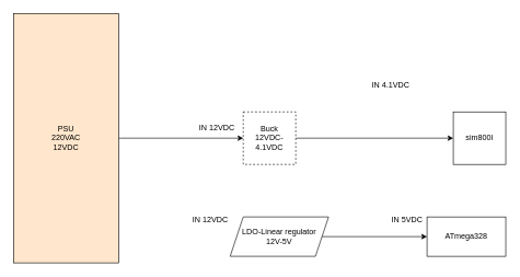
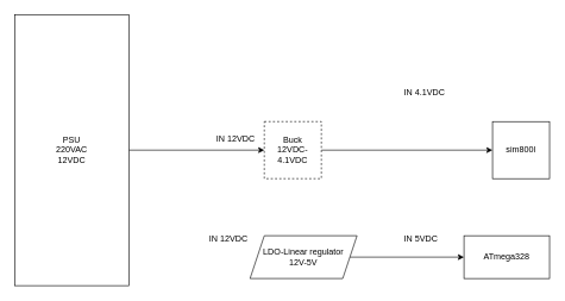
  <mxCell id="0" />
  <mxCell id="1" parent="0" />
  <mxCell id="2" style="edgeStyle=orthogonalEdgeStyle;rounded=0;orthogonalLoop=1;jettySize=auto;html=1;entryX=0;entryY=0.5;entryDx=0;entryDy=0;" parent="1" source="3" target="7" edge="1"><mxGeometry relative="1" as="geometry"><mxPoint x="300" y="210" as="targetPoint" /></mxGeometry></mxCell>
- <mxCell id="3" value="PSU&lt;div&gt;220VAC&lt;/div&gt;&lt;div&gt;12VDC&lt;/div&gt;" style="rounded=0;whiteSpace=wrap;html=1;fillColor=#ffe6cc;" parent="1" vertex="1"><mxGeometry x="20" y="20" width="160" height="380" as="geometry" /></mxCell>
+ <mxCell id="3" value="PSU&lt;div&gt;220VAC&lt;/div&gt;&lt;div&gt;12VDC&lt;/div&gt;" style="rounded=0;whiteSpace=wrap;html=1;" parent="1" vertex="1"><mxGeometry x="20" y="20" width="160" height="380" as="geometry" /></mxCell>
  <mxCell id="4" value="ATmega328" style="rounded=0;whiteSpace=wrap;html=1;" parent="1" vertex="1"><mxGeometry x="650" y="330" width="120" height="60" as="geometry" /></mxCell>
  <mxCell id="5" value="sim800l" style="whiteSpace=wrap;html=1;aspect=fixed;" parent="1" vertex="1"><mxGeometry x="690" y="170" width="80" height="80" as="geometry" /></mxCell>
  <mxCell id="6" style="edgeStyle=orthogonalEdgeStyle;rounded=0;orthogonalLoop=1;jettySize=auto;html=1;exitX=1;exitY=0.5;exitDx=0;exitDy=0;entryX=0;entryY=0.5;entryDx=0;entryDy=0;" parent="1" source="7" target="5" edge="1"><mxGeometry relative="1" as="geometry" /></mxCell>
  <mxCell id="7" value="Buck&lt;div&gt;12VDC-4.1VDC&lt;/div&gt;" style="whiteSpace=wrap;html=1;aspect=fixed;dashed=1;" parent="1" vertex="1"><mxGeometry x="370" y="170" width="80" height="80" as="geometry" /></mxCell>
  <mxCell id="8" value="IN 4.1VDC" style="text;html=1;align=center;verticalAlign=middle;whiteSpace=wrap;rounded=0;" parent="1" vertex="1"><mxGeometry x="565" y="115" width="60" height="30" as="geometry" /></mxCell>
- <mxCell id="9" value="IN 5VDC" style="text;html=1;align=center;verticalAlign=middle;whiteSpace=wrap;rounded=0;" parent="1" vertex="1"><mxGeometry x="590" y="320" width="60" height="30" as="geometry" /></mxCell>
+ <mxCell id="9" value="IN 5VDC" style="text;html=1;align=center;verticalAlign=middle;whiteSpace=wrap;rounded=0;" parent="1" vertex="1"><mxGeometry x="560" y="320" width="60" height="30" as="geometry" /></mxCell>
  <mxCell id="10" style="edgeStyle=orthogonalEdgeStyle;rounded=0;orthogonalLoop=1;jettySize=auto;html=1;exitX=1;exitY=0.5;exitDx=0;exitDy=0;entryX=0;entryY=0.5;entryDx=0;entryDy=0;" edge="1" parent="1" source="11" target="4"><mxGeometry relative="1" as="geometry" /></mxCell>
  <mxCell id="11" value="LDO-Linear regulator&lt;div&gt;12V-5V&lt;/div&gt;" style="shape=parallelogram;perimeter=parallelogramPerimeter;whiteSpace=wrap;html=1;fixedSize=1;" vertex="1" parent="1"><mxGeometry x="350" y="330" width="150" height="60" as="geometry" /></mxCell>
  <mxCell id="12" value="IN 12VDC" style="text;html=1;align=center;verticalAlign=middle;whiteSpace=wrap;rounded=0;" vertex="1" parent="1"><mxGeometry x="300" y="180" width="60" height="30" as="geometry" /></mxCell>
  <mxCell id="13" value="IN 12VDC" style="text;html=1;align=center;verticalAlign=middle;whiteSpace=wrap;rounded=0;" vertex="1" parent="1"><mxGeometry x="290" y="320" width="60" height="30" as="geometry" /></mxCell>
